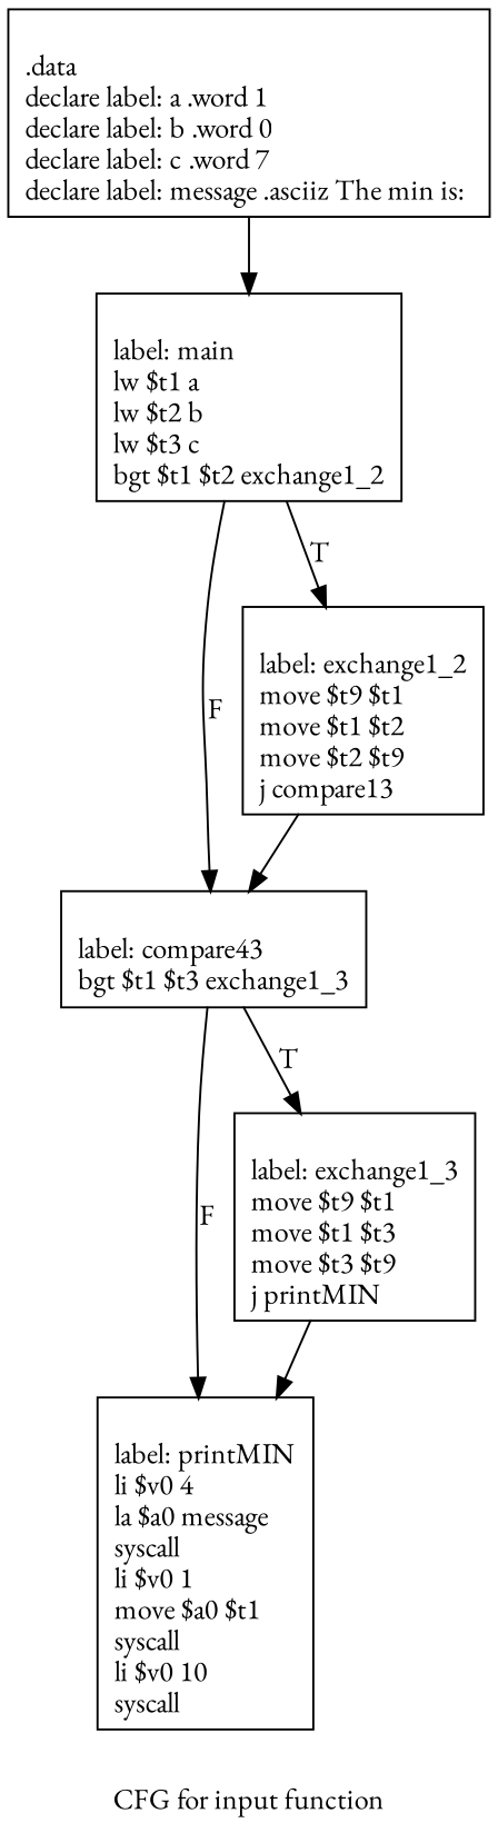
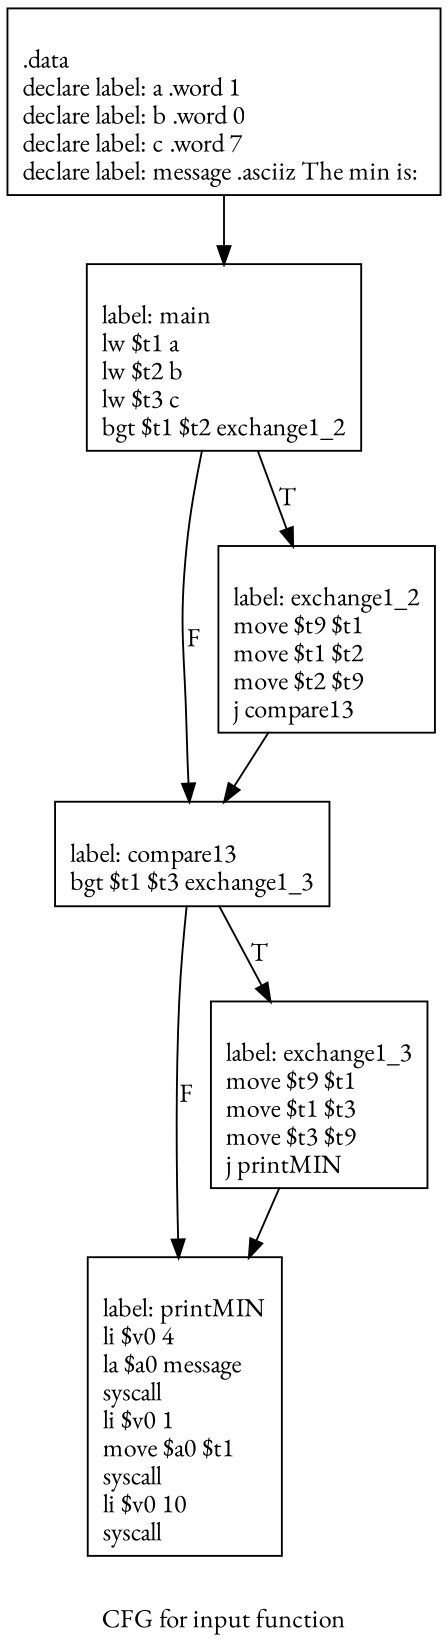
  digraph {
    label="CFG for input function"
    fontname="EB Garamond"
    node [shape=record fontname="EB Garamond"]
    edge [fontname="EB Garamond"]
    n1 [label="\l.data \ldeclare label: a .word 1\ldeclare label: b .word 0\ldeclare label: c .word 7\ldeclare label: message .asciiz The min is: \l"]
    n2 [label="\llabel: main\llw $t1 a\llw $t2 b\llw $t3 c\lbgt $t1 $t2 exchange1_2\l"]
-   n3 [label="\llabel: compare43\lbgt $t1 $t3 exchange1_3\l"]
+   n3 [label="\llabel: compare13\lbgt $t1 $t3 exchange1_3\l"]
    n4 [label="\llabel: exchange1_2\lmove $t9 $t1\lmove $t1 $t2\lmove $t2 $t9\lj compare13\l"]
    n5 [label="\llabel: printMIN\lli $v0 4\lla $a0 message\lsyscall\lli $v0 1\lmove $a0 $t1\lsyscall\lli $v0 10\lsyscall\l"]
    n6 [label="\llabel: exchange1_3\lmove $t9 $t1\lmove $t1 $t3\lmove $t3 $t9\lj printMIN\l"]
    n1 -> n2
    n2 -> n3 [label=F]
    n2 -> n4 [label=T]
    n3 -> n5 [label=F]
    n3 -> n6 [label=T]
    n4 -> n3
    n6 -> n5
  }
